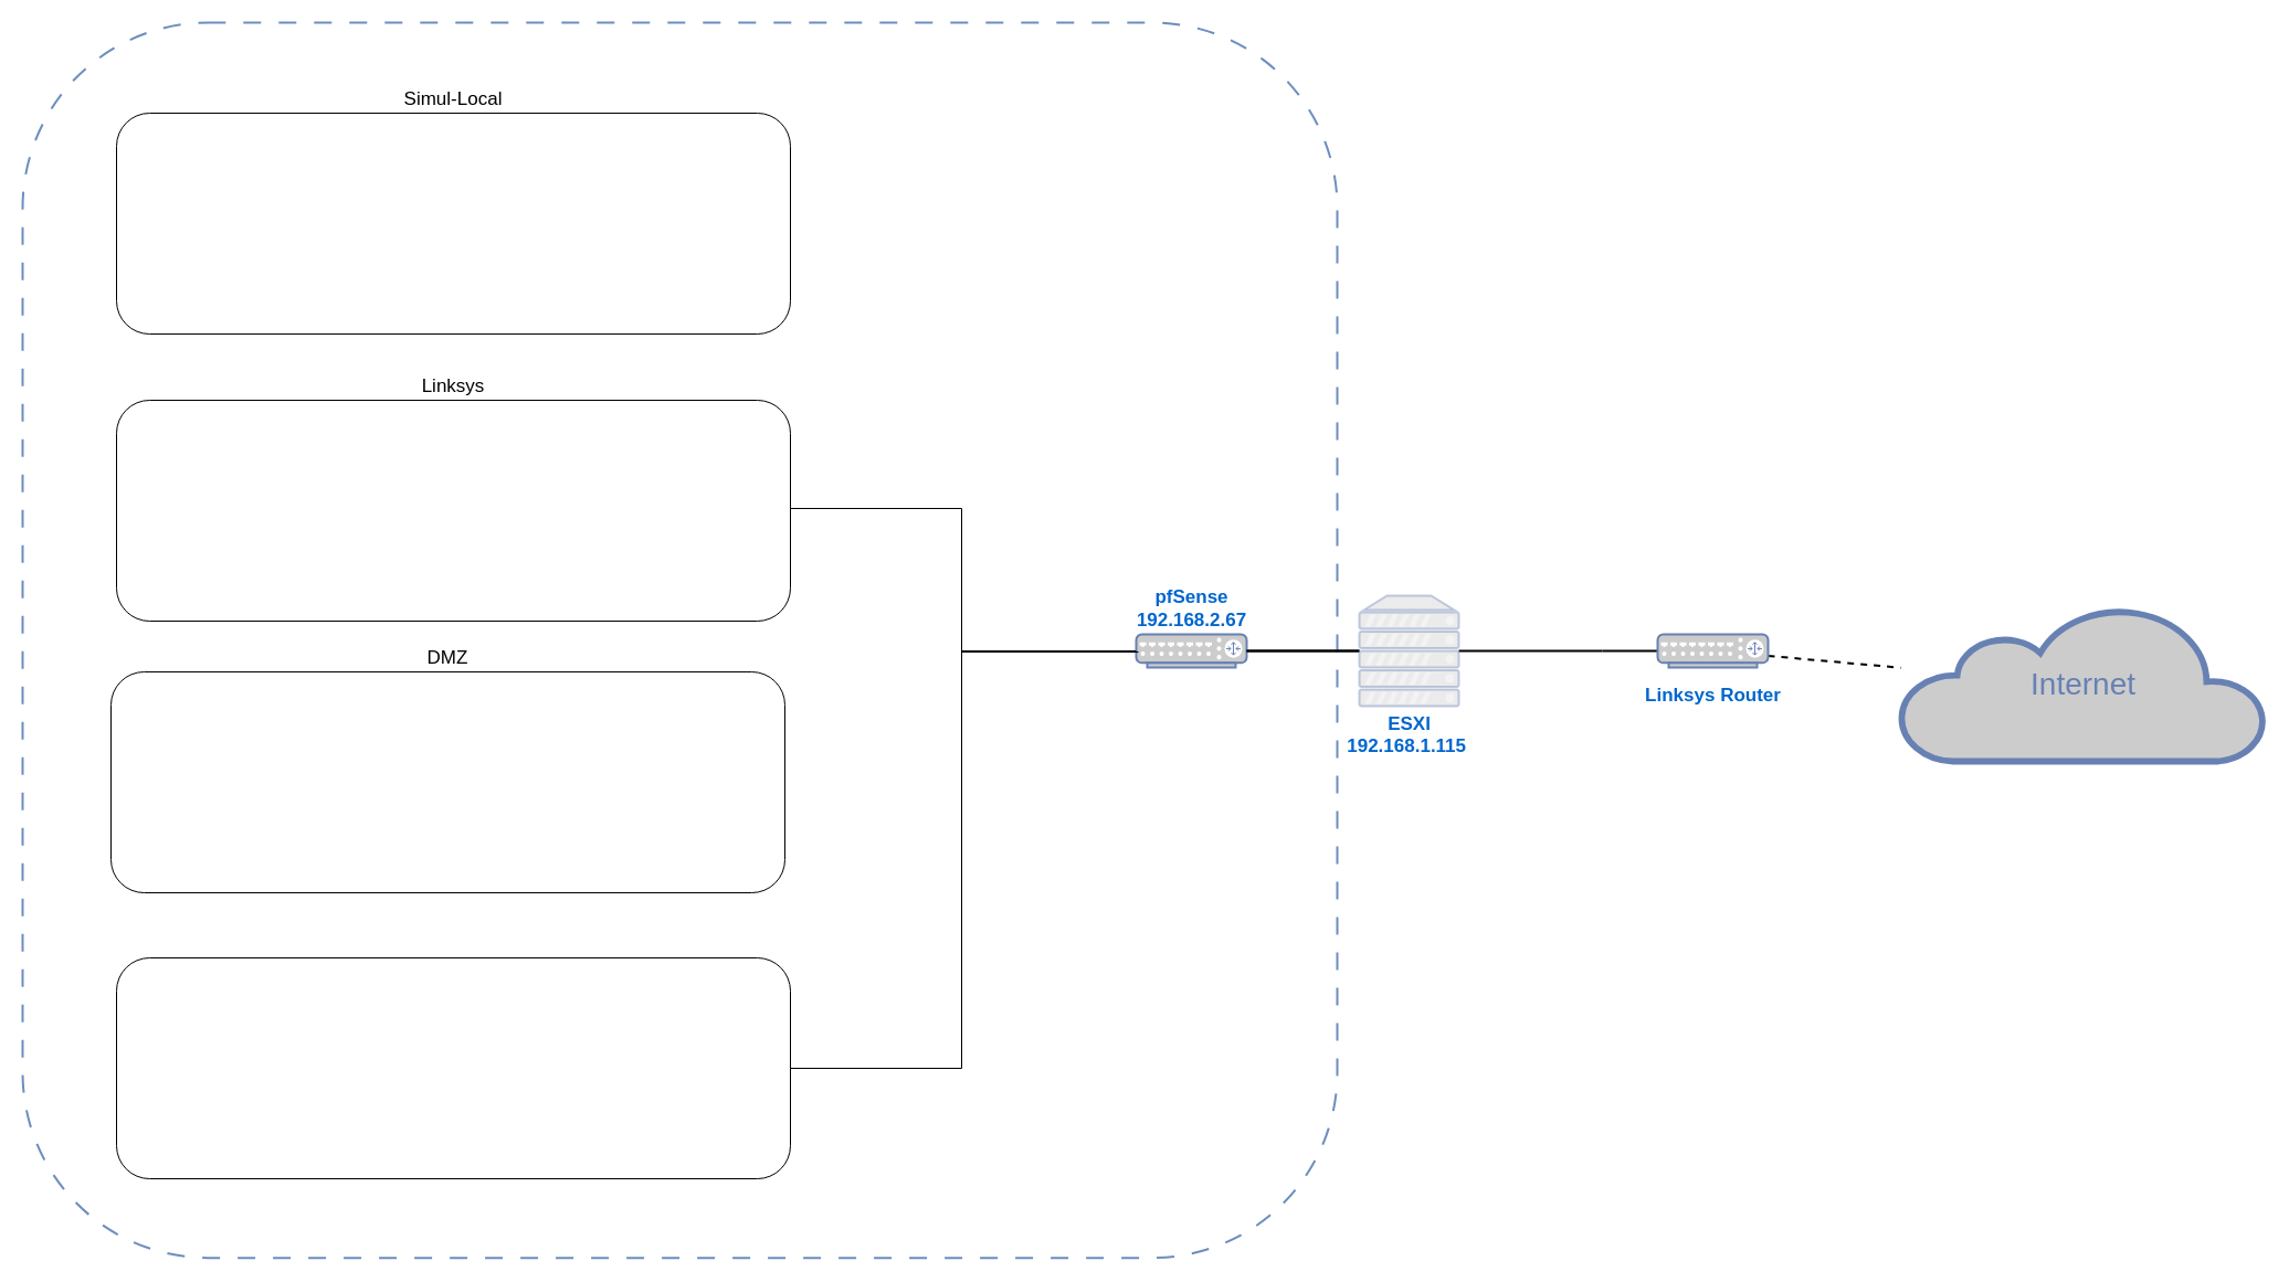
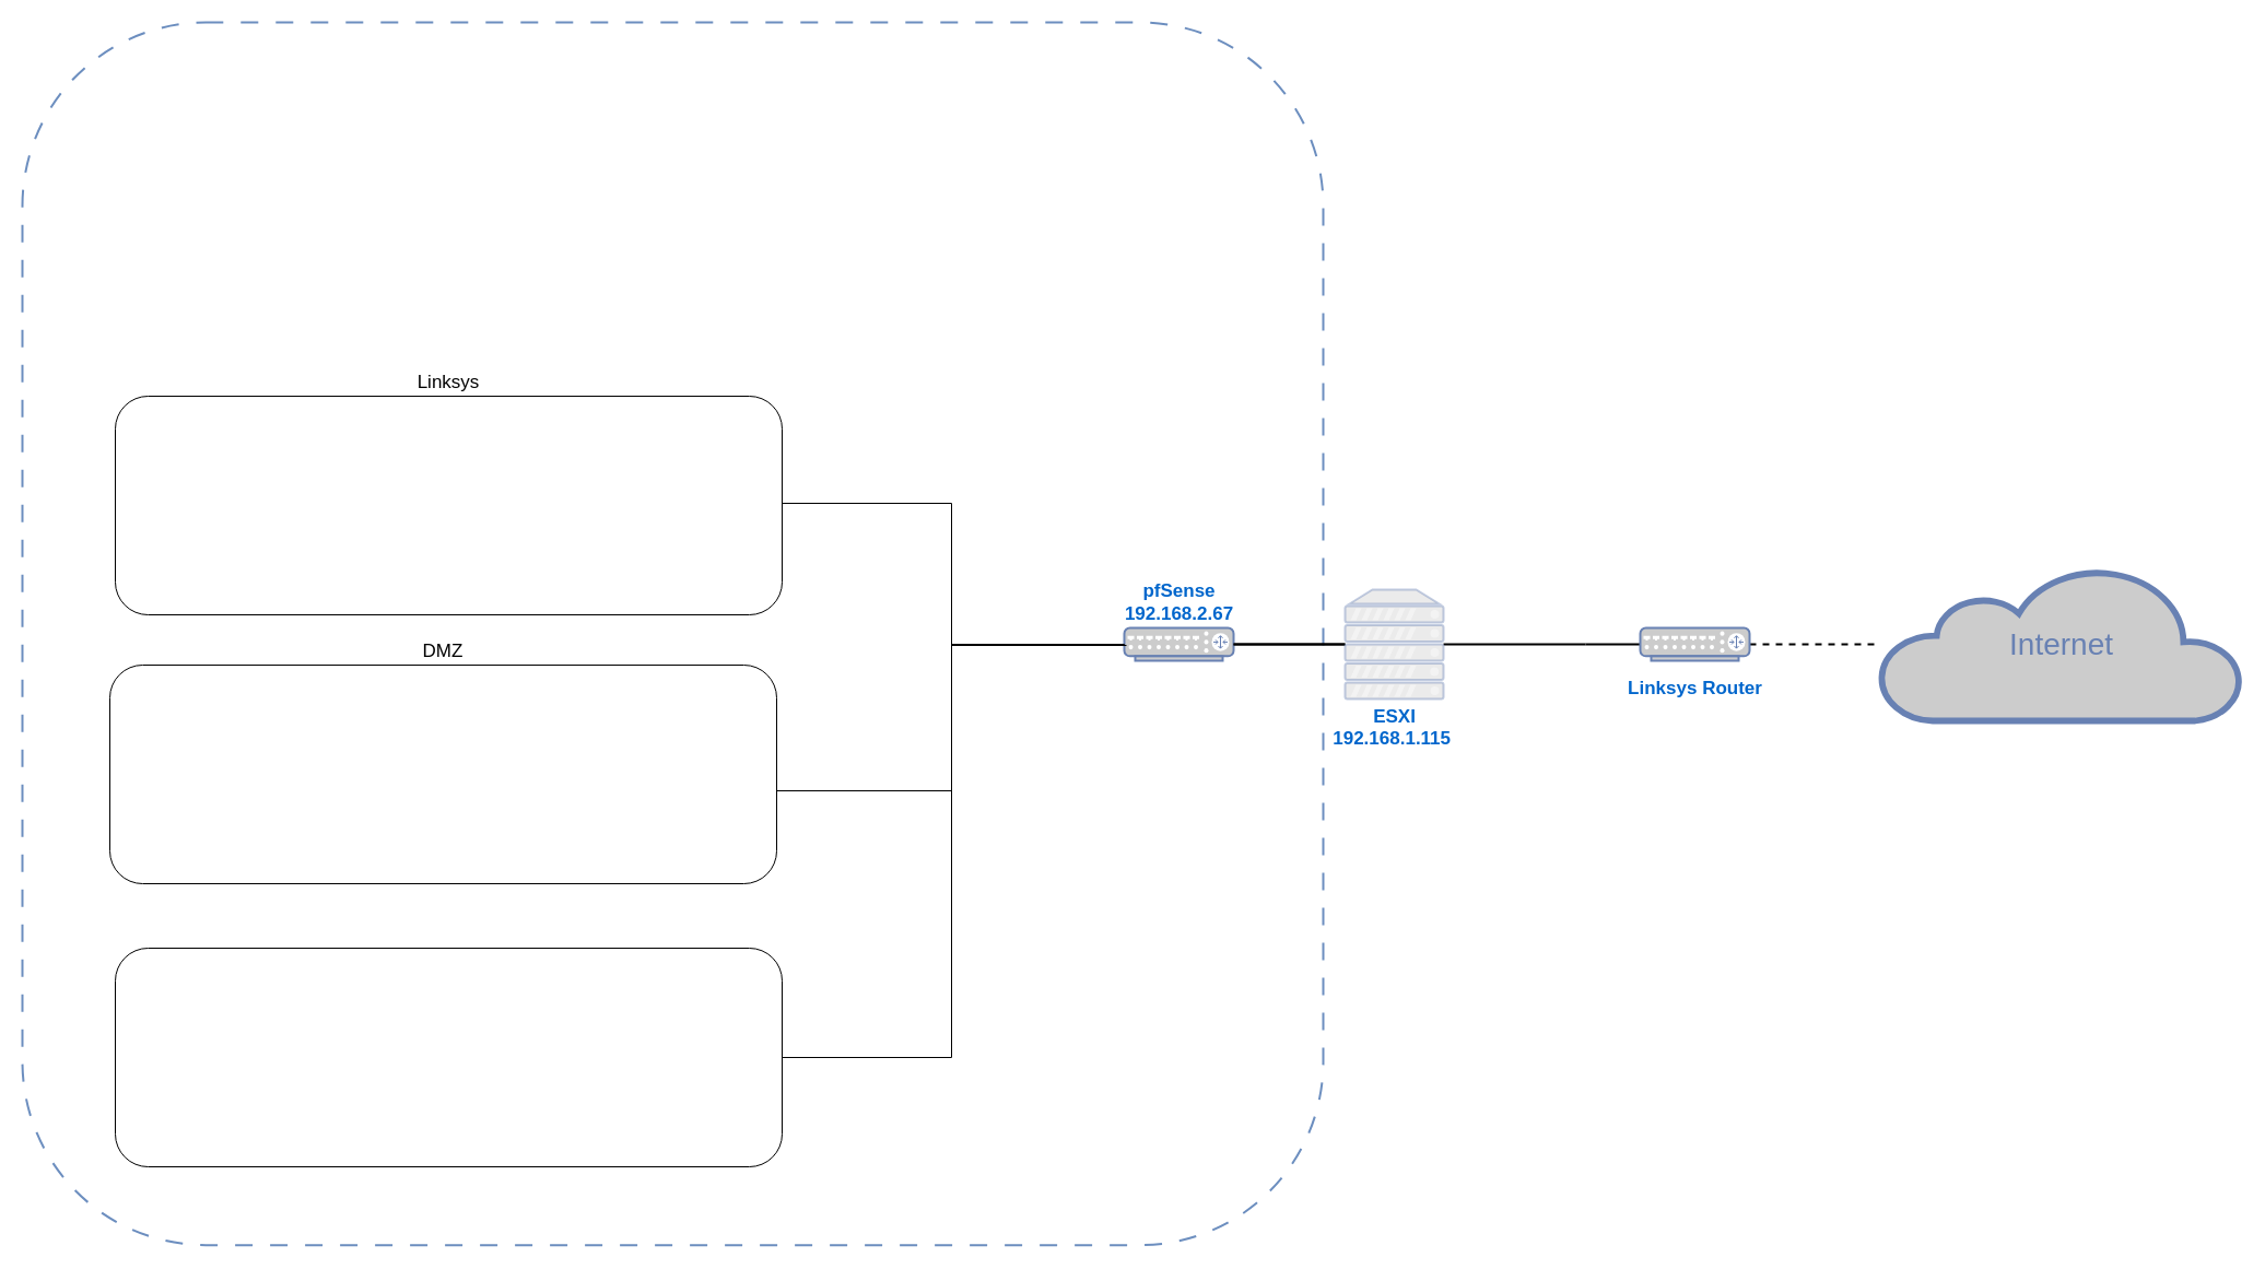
  <mxCell id="0" />
  <mxCell id="1" parent="0" />
  <mxCell id="2" value="" style="rounded=1;whiteSpace=wrap;html=1;fontSize=17;fillColor=none;strokeColor=#6c8ebf;fontStyle=0;glass=0;shadow=0;strokeWidth=2;dashed=1;dashPattern=8 8;" parent="1" vertex="1"><mxGeometry x="20" y="20" width="1190" height="1118.67" as="geometry" /></mxCell>
  <mxCell id="3" style="edgeStyle=none;html=1;labelBackgroundColor=none;endArrow=none;endFill=0;strokeWidth=2;fontFamily=Verdana;fontSize=28;fontColor=#6881B3;" parent="1" target="7" edge="1"><mxGeometry relative="1" as="geometry"><mxPoint x="1520" y="529" as="targetPoint" /><mxPoint x="1450" y="589" as="sourcePoint" /></mxGeometry></mxCell>
  <mxCell id="4" style="edgeStyle=none;html=1;labelBackgroundColor=none;endArrow=none;endFill=0;strokeWidth=2;fontFamily=Verdana;fontSize=15;fontColor=#036897;startArrow=none;" parent="1" source="11" edge="1"><mxGeometry relative="1" as="geometry"><mxPoint x="1450" y="589" as="targetPoint" /></mxGeometry></mxCell>
  <mxCell id="5" value="&lt;b&gt;&lt;font style=&quot;font-size: 17px;&quot;&gt;pfSense&lt;br&gt;192.168.2.67&lt;br&gt;&lt;/font&gt;&lt;/b&gt;" style="fontColor=#0066CC;verticalAlign=bottom;verticalLabelPosition=top;labelPosition=center;align=center;html=1;fillColor=#CCCCCC;strokeColor=#6881B3;gradientColor=none;gradientDirection=north;strokeWidth=2;shape=mxgraph.networks.router;rounded=0;shadow=0;comic=0;textDirection=ltr;horizontal=1;" parent="1" vertex="1"><mxGeometry x="1028" y="574" width="100" height="30" as="geometry" /></mxCell>
  <mxCell id="6" style="edgeStyle=none;html=1;labelBackgroundColor=none;endArrow=none;endFill=0;strokeWidth=2;fontFamily=Verdana;fontSize=28;fontColor=#6881B3;dashed=1;" parent="1" source="7" target="9" edge="1"><mxGeometry relative="1" as="geometry" /></mxCell>
  <mxCell id="7" value="&lt;p style=&quot;line-height: 120%;&quot;&gt;&lt;font size=&quot;1&quot; style=&quot;&quot;&gt;&lt;b style=&quot;font-size: 17px;&quot;&gt;Linksys Router&lt;/b&gt;&lt;/font&gt;&lt;/p&gt;" style="fontColor=#0066CC;verticalAlign=top;verticalLabelPosition=bottom;labelPosition=center;align=center;html=1;fillColor=#CCCCCC;strokeColor=#6881B3;gradientColor=none;gradientDirection=north;strokeWidth=2;shape=mxgraph.networks.router;rounded=0;shadow=0;comic=0;" parent="1" vertex="1"><mxGeometry x="1500" y="574" width="100" height="30" as="geometry" /></mxCell>
  <mxCell id="8" style="edgeStyle=orthogonalEdgeStyle;html=1;labelBackgroundColor=none;endArrow=none;endFill=0;strokeWidth=2;fontFamily=Verdana;fontSize=28;fontColor=#6881B3;startArrow=none;" parent="1" source="11" target="5" edge="1"><mxGeometry relative="1" as="geometry"><mxPoint x="1100" y="452" as="targetPoint" /><Array as="points" /></mxGeometry></mxCell>
- <mxCell id="9" value="Internet" style="html=1;fillColor=#CCCCCC;strokeColor=#6881B3;gradientColor=none;gradientDirection=north;strokeWidth=2;shape=mxgraph.networks.cloud;fontColor=#6881B3;rounded=0;shadow=0;comic=0;align=center;fontSize=28;" parent="1" vertex="1"><mxGeometry x="1720" y="549" width="330" height="140" as="geometry" /></mxCell>
+ <mxCell id="9" value="Internet" style="html=1;fillColor=#CCCCCC;strokeColor=#6881B3;gradientColor=none;gradientDirection=north;strokeWidth=2;shape=mxgraph.networks.cloud;fontColor=#6881B3;rounded=0;shadow=0;comic=0;align=center;fontSize=28;" parent="1" vertex="1"><mxGeometry x="1720" y="519" width="330" height="140" as="geometry" /></mxCell>
  <mxCell id="10" value="" style="edgeStyle=none;html=1;labelBackgroundColor=none;endArrow=none;endFill=0;strokeWidth=2;fontFamily=Verdana;fontSize=15;fontColor=#036897;" parent="1" source="5" target="11" edge="1"><mxGeometry relative="1" as="geometry"><mxPoint x="1450" y="589" as="targetPoint" /><mxPoint x="1130" y="589" as="sourcePoint" /></mxGeometry></mxCell>
  <mxCell id="11" value="&lt;b&gt;ESXI&lt;br&gt;192.168.1.115&amp;nbsp;&lt;/b&gt;" style="fontColor=#0066CC;verticalAlign=top;verticalLabelPosition=bottom;labelPosition=center;align=center;html=1;outlineConnect=0;fillColor=#CCCCCC;strokeColor=#6881B3;gradientColor=none;gradientDirection=north;strokeWidth=2;shape=mxgraph.networks.server;fontSize=17;opacity=40;" parent="1" vertex="1"><mxGeometry x="1230" y="539" width="90" height="100" as="geometry" /></mxCell>
- <mxCell id="12" value="Simul-Local" style="rounded=1;whiteSpace=wrap;html=1;fontSize=17;fillColor=none;labelPosition=center;verticalLabelPosition=top;align=center;verticalAlign=bottom;" parent="1" vertex="1"><mxGeometry x="105" y="102" width="610" height="200" as="geometry" /></mxCell>
  <mxCell id="13" style="edgeStyle=orthogonalEdgeStyle;rounded=0;orthogonalLoop=1;jettySize=auto;html=1;exitX=1;exitY=0.5;exitDx=0;exitDy=0;endArrow=none;endFill=0;" edge="1" parent="1"><mxGeometry relative="1" as="geometry"><mxPoint x="1030" y="590" as="targetPoint" /><mxPoint x="715" y="460" as="sourcePoint" /><Array as="points"><mxPoint x="870" y="460" /><mxPoint x="870" y="590" /></Array></mxGeometry></mxCell>
  <mxCell id="14" value="Linksys" style="rounded=1;whiteSpace=wrap;html=1;fontSize=17;fillColor=none;labelPosition=center;verticalLabelPosition=top;align=center;verticalAlign=bottom;" vertex="1" parent="1"><mxGeometry x="105" y="362" width="610" height="200" as="geometry" /></mxCell>
+ <mxCell id="15" style="edgeStyle=orthogonalEdgeStyle;rounded=0;orthogonalLoop=1;jettySize=auto;html=1;exitX=1;exitY=0.5;exitDx=0;exitDy=0;entryX=0;entryY=0.5;entryDx=0;entryDy=0;entryPerimeter=0;endArrow=none;endFill=0;" edge="1" parent="1" source="16" target="5"><mxGeometry relative="1" as="geometry"><Array as="points"><mxPoint x="870" y="723" /><mxPoint x="870" y="589" /></Array></mxGeometry></mxCell>
  <mxCell id="16" value="DMZ" style="rounded=1;whiteSpace=wrap;html=1;fontSize=17;fillColor=none;labelPosition=center;verticalLabelPosition=top;align=center;verticalAlign=bottom;" vertex="1" parent="1"><mxGeometry x="100" y="608" width="610" height="200" as="geometry" /></mxCell>
  <mxCell id="17" style="edgeStyle=orthogonalEdgeStyle;rounded=0;orthogonalLoop=1;jettySize=auto;html=1;exitX=1;exitY=0.5;exitDx=0;exitDy=0;entryX=0;entryY=0.5;entryDx=0;entryDy=0;entryPerimeter=0;endArrow=none;endFill=0;" edge="1" parent="1" source="18" target="5"><mxGeometry relative="1" as="geometry"><Array as="points"><mxPoint x="870" y="967" /><mxPoint x="870" y="589" /></Array></mxGeometry></mxCell>
  <mxCell id="18" value="" style="rounded=1;whiteSpace=wrap;html=1;fontSize=17;fillColor=none;" vertex="1" parent="1"><mxGeometry x="105" y="867" width="610" height="200" as="geometry" /></mxCell>
